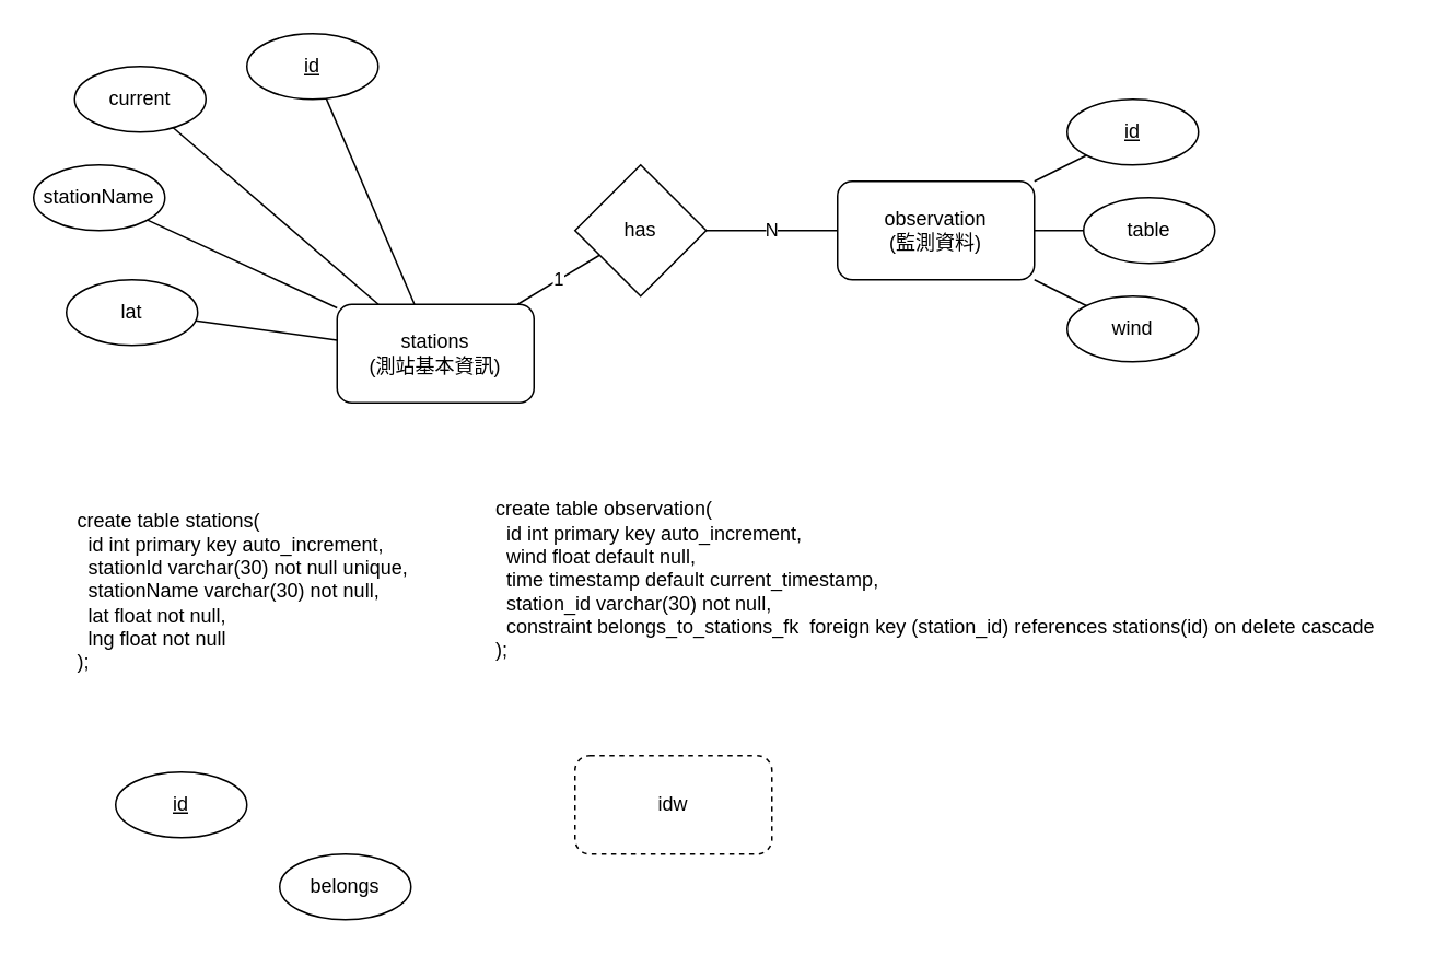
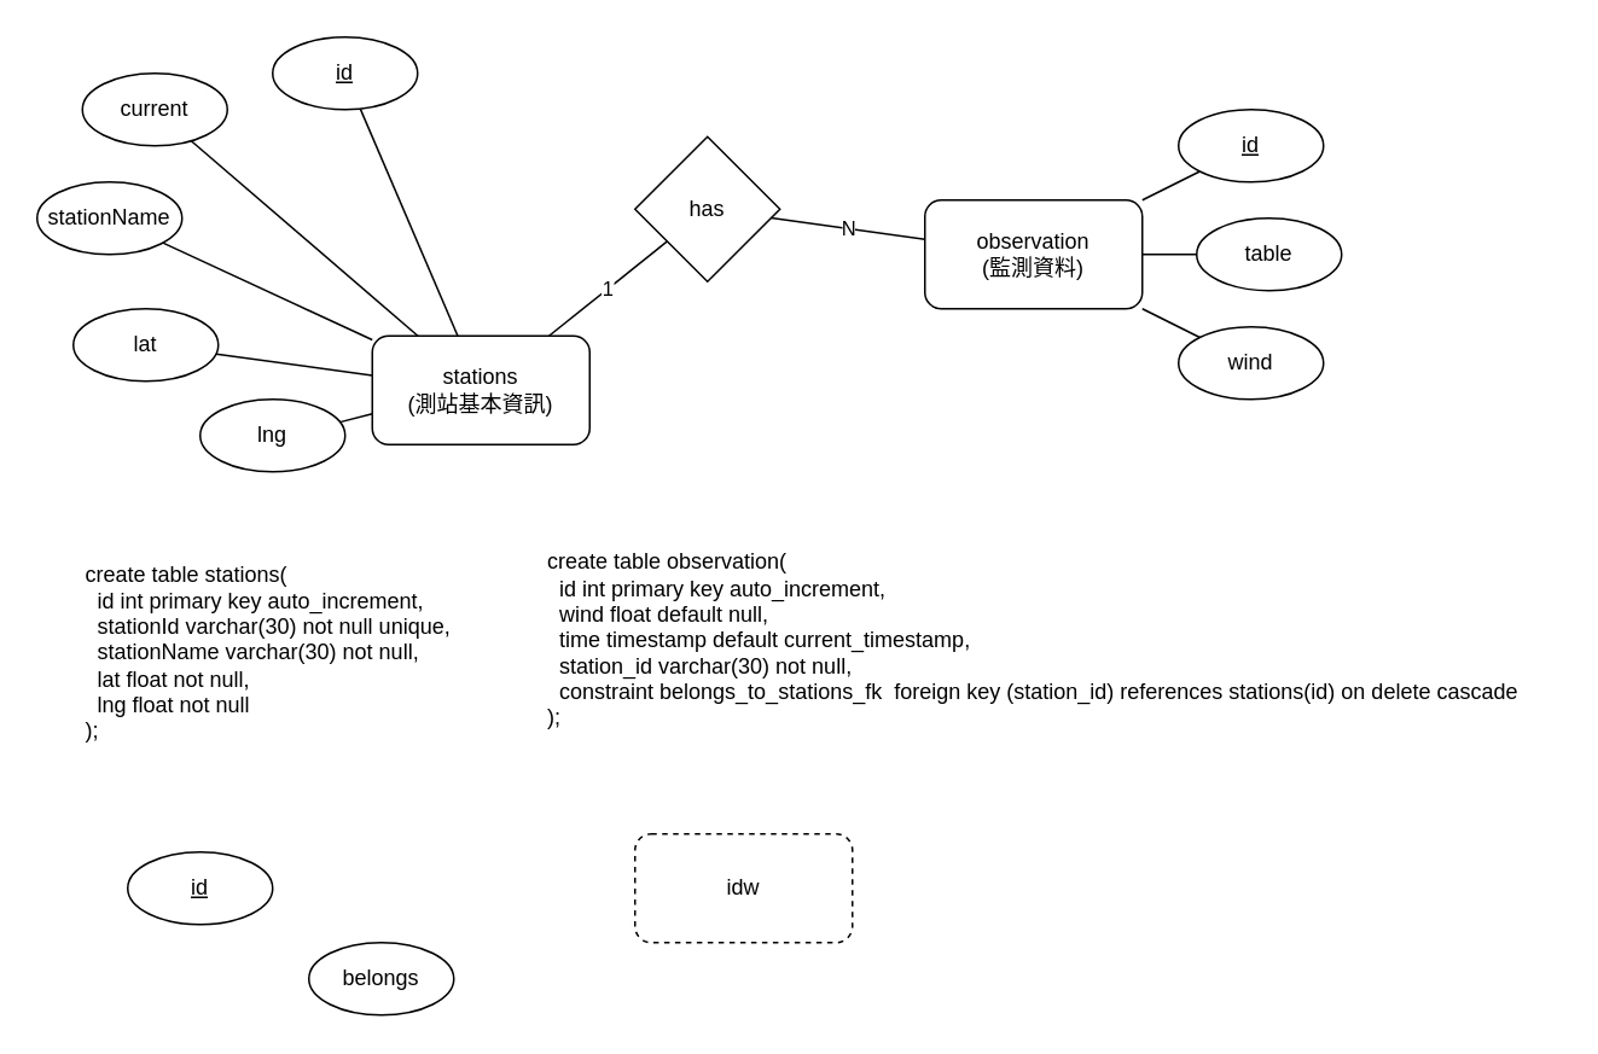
  <mxCell id="0" />
  <mxCell id="1" parent="0" />
  <mxCell id="2" value="stations&lt;br&gt;(測站基本資訊)" style="rounded=1;whiteSpace=wrap;html=1;" parent="1" vertex="1"><mxGeometry x="205" y="185" width="120" height="60" as="geometry" /></mxCell>
  <mxCell id="3" value="observation&lt;br&gt;(監測資料)" style="rounded=1;whiteSpace=wrap;html=1;" parent="1" vertex="1"><mxGeometry x="510" y="110" width="120" height="60" as="geometry" /></mxCell>
  <mxCell id="4" value="current" style="ellipse;whiteSpace=wrap;html=1;fontStyle=0" parent="1" vertex="1"><mxGeometry x="45" y="40" width="80" height="40" as="geometry" /></mxCell>
  <mxCell id="5" value="lat" style="ellipse;whiteSpace=wrap;html=1;" parent="1" vertex="1"><mxGeometry x="40" y="170" width="80" height="40" as="geometry" /></mxCell>
+ <mxCell id="6" value="lng" style="ellipse;whiteSpace=wrap;html=1;" parent="1" vertex="1"><mxGeometry x="110" y="220" width="80" height="40" as="geometry" /></mxCell>
  <mxCell id="7" value="stationName" style="ellipse;whiteSpace=wrap;html=1;" parent="1" vertex="1"><mxGeometry x="20" y="100" width="80" height="40" as="geometry" /></mxCell>
  <mxCell id="8" value="" style="endArrow=none;html=1;" parent="1" source="26" target="2" edge="1"><mxGeometry width="50" height="50" relative="1" as="geometry"><mxPoint x="73.282" y="198.906" as="sourcePoint" /><mxPoint x="130" y="180" as="targetPoint" /></mxGeometry></mxCell>
  <mxCell id="9" value="" style="endArrow=none;html=1;" parent="1" source="5" target="2" edge="1"><mxGeometry width="50" height="50" relative="1" as="geometry"><mxPoint x="62.426" y="253.439" as="sourcePoint" /><mxPoint x="149.091" y="190" as="targetPoint" /></mxGeometry></mxCell>
+ <mxCell id="10" value="" style="endArrow=none;html=1;" parent="1" source="6" target="2" edge="1"><mxGeometry width="50" height="50" relative="1" as="geometry"><mxPoint x="92.24" y="310.959" as="sourcePoint" /><mxPoint x="170.588" y="190" as="targetPoint" /></mxGeometry></mxCell>
  <mxCell id="11" value="" style="endArrow=none;html=1;" parent="1" source="7" target="2" edge="1"><mxGeometry width="50" height="50" relative="1" as="geometry"><mxPoint x="190" y="310" as="sourcePoint" /><mxPoint x="190" y="190" as="targetPoint" /></mxGeometry></mxCell>
- <mxCell id="12" value="has" style="rhombus;whiteSpace=wrap;html=1;" parent="1" vertex="1"><mxGeometry x="350" y="100" width="80" height="80" as="geometry" /></mxCell>
+ <mxCell id="12" value="has" style="rhombus;whiteSpace=wrap;html=1;" parent="1" vertex="1"><mxGeometry x="350" y="75" width="80" height="80" as="geometry" /></mxCell>
  <mxCell id="13" value="1" style="endArrow=none;html=1;" parent="1" source="2" target="12" edge="1"><mxGeometry width="50" height="50" relative="1" as="geometry"><mxPoint x="115.74" y="261.613" as="sourcePoint" /><mxPoint x="194.286" y="170" as="targetPoint" /></mxGeometry></mxCell>
  <mxCell id="14" value="N" style="endArrow=none;html=1;" parent="1" source="12" target="3" edge="1"><mxGeometry width="50" height="50" relative="1" as="geometry"><mxPoint x="400" y="140" as="sourcePoint" /><mxPoint x="350" y="140" as="targetPoint" /></mxGeometry></mxCell>
  <mxCell id="15" value="table" style="ellipse;whiteSpace=wrap;html=1;" parent="1" vertex="1"><mxGeometry x="660" y="120" width="80" height="40" as="geometry" /></mxCell>
  <mxCell id="16" value="wind" style="ellipse;whiteSpace=wrap;html=1;" parent="1" vertex="1"><mxGeometry x="650" y="180" width="80" height="40" as="geometry" /></mxCell>
  <mxCell id="17" value="id" style="ellipse;whiteSpace=wrap;html=1;fontStyle=4" parent="1" vertex="1"><mxGeometry x="650" y="60" width="80" height="40" as="geometry" /></mxCell>
  <mxCell id="18" value="" style="endArrow=none;html=1;" parent="1" source="3" target="17" edge="1"><mxGeometry width="50" height="50" relative="1" as="geometry"><mxPoint x="434.166" y="289.819" as="sourcePoint" /><mxPoint x="509.808" y="208" as="targetPoint" /></mxGeometry></mxCell>
  <mxCell id="19" value="" style="endArrow=none;html=1;" parent="1" source="3" target="15" edge="1"><mxGeometry width="50" height="50" relative="1" as="geometry"><mxPoint x="635.714" y="120" as="sourcePoint" /><mxPoint x="682.782" y="94.656" as="targetPoint" /></mxGeometry></mxCell>
  <mxCell id="20" value="" style="endArrow=none;html=1;" parent="1" source="3" target="16" edge="1"><mxGeometry width="50" height="50" relative="1" as="geometry"><mxPoint x="640" y="175" as="sourcePoint" /><mxPoint x="669.271" y="187.196" as="targetPoint" /></mxGeometry></mxCell>
  <mxCell id="21" value="idw" style="rounded=1;whiteSpace=wrap;html=1;dashed=1;" parent="1" vertex="1"><mxGeometry x="350" y="460" width="120" height="60" as="geometry" /></mxCell>
  <mxCell id="22" value="id" style="ellipse;whiteSpace=wrap;html=1;fontStyle=4" parent="1" vertex="1"><mxGeometry x="70" y="470" width="80" height="40" as="geometry" /></mxCell>
  <mxCell id="23" value="belongs" style="ellipse;whiteSpace=wrap;html=1;" parent="1" vertex="1"><mxGeometry x="170" y="520" width="80" height="40" as="geometry" /></mxCell>
  <mxCell id="24" value="create table stations(&lt;br&gt;&amp;nbsp; id int primary key auto_increment,&lt;br&gt;&amp;nbsp; stationId varchar(30) not null unique,&lt;br&gt;&amp;nbsp; stationName varchar(30) not null,&lt;br&gt;&amp;nbsp; lat float not null,&lt;br&gt;&amp;nbsp; lng float not null&lt;br&gt;);" style="text;html=1;strokeColor=none;fillColor=none;align=left;verticalAlign=middle;whiteSpace=wrap;rounded=0;" parent="1" vertex="1"><mxGeometry x="45" y="300" width="210" height="120" as="geometry" /></mxCell>
  <mxCell id="25" value="create table observation(&lt;br&gt;&amp;nbsp; id int primary key auto_increment,&lt;br&gt;&amp;nbsp; wind float default null,&lt;br&gt;&amp;nbsp; time timestamp default current_timestamp,&lt;br&gt;&amp;nbsp; station_id varchar(30) not null,&lt;br&gt;&amp;nbsp; constraint belongs_to_stations_fk&amp;nbsp; foreign key (station_id) references stations(id) on delete cascade&lt;br&gt;);" style="text;html=1;strokeColor=none;fillColor=none;align=left;verticalAlign=middle;whiteSpace=wrap;rounded=0;" parent="1" vertex="1"><mxGeometry x="300" y="293" width="560" height="120" as="geometry" /></mxCell>
  <mxCell id="26" value="id" style="ellipse;whiteSpace=wrap;html=1;fontStyle=4" parent="1" vertex="1"><mxGeometry x="150" y="20" width="80" height="40" as="geometry" /></mxCell>
  <mxCell id="27" value="" style="endArrow=none;html=1;" parent="1" source="4" target="2" edge="1"><mxGeometry width="50" height="50" relative="1" as="geometry"><mxPoint x="236.084" y="69.904" as="sourcePoint" /><mxPoint x="226" y="120" as="targetPoint" /></mxGeometry></mxCell>
